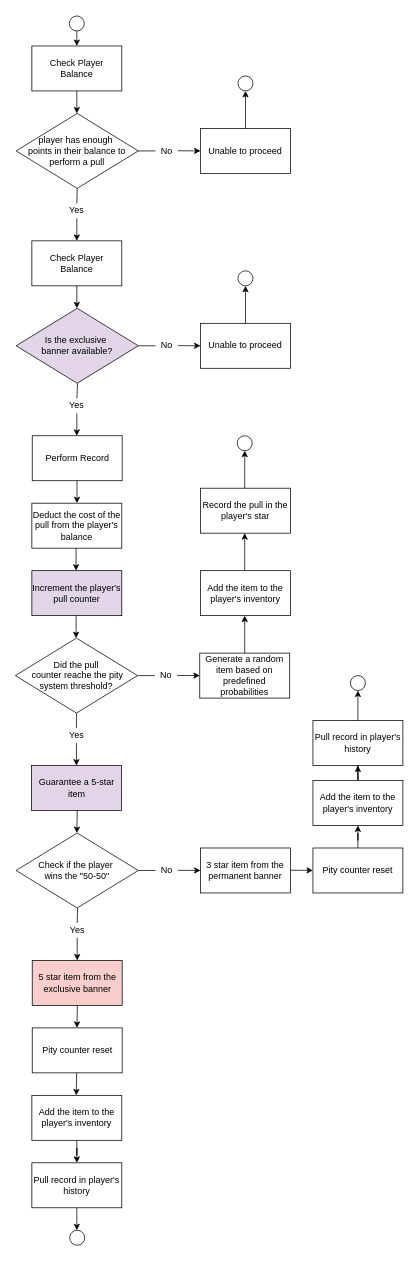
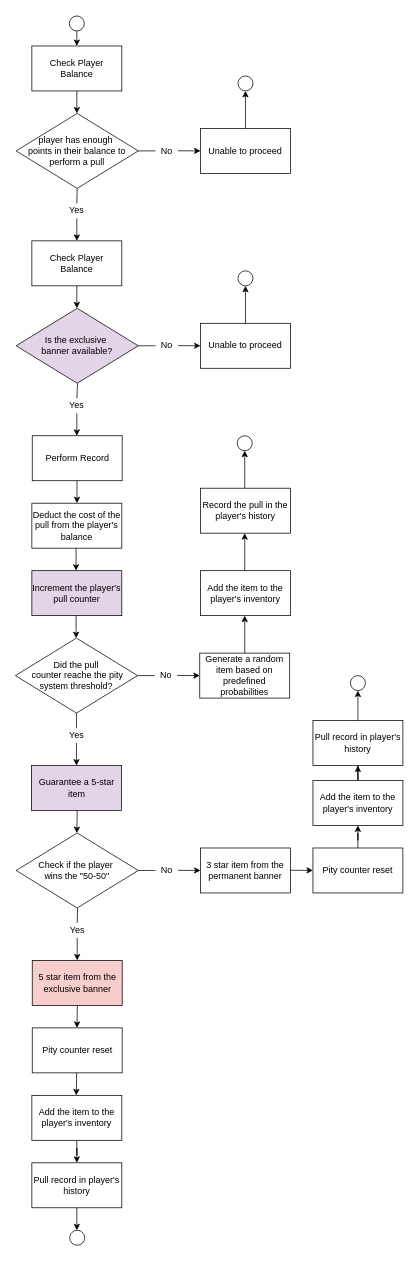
  <mxCell id="0" />
  <mxCell id="1" parent="0" />
  <mxCell id="2" value="" style="ellipse;whiteSpace=wrap;html=1;aspect=fixed;" parent="1" vertex="1"><mxGeometry x="92" y="20" width="20" height="20" as="geometry" /></mxCell>
  <mxCell id="3" value="" style="endArrow=classic;html=1;rounded=0;exitX=0.5;exitY=1;exitDx=0;exitDy=0;" parent="1" source="2" edge="1"><mxGeometry width="50" height="50" relative="1" as="geometry"><mxPoint x="77" y="110" as="sourcePoint" /><mxPoint x="102" y="60" as="targetPoint" /></mxGeometry></mxCell>
  <mxCell id="4" value="Check Player Balance" style="rounded=0;whiteSpace=wrap;html=1;" parent="1" vertex="1"><mxGeometry x="42" y="60" width="120" height="60" as="geometry" /></mxCell>
  <mxCell id="5" value="" style="endArrow=classic;html=1;rounded=0;exitX=0.5;exitY=1;exitDx=0;exitDy=0;" parent="1" source="4" edge="1"><mxGeometry width="50" height="50" relative="1" as="geometry"><mxPoint x="127" y="190" as="sourcePoint" /><mxPoint x="102" y="150" as="targetPoint" /></mxGeometry></mxCell>
  <mxCell id="6" value="&lt;div&gt;player has enough&amp;nbsp;&lt;/div&gt;&lt;div&gt;points in their balance to perform a pull&lt;/div&gt;" style="rhombus;whiteSpace=wrap;html=1;" parent="1" vertex="1"><mxGeometry x="21" y="150" width="163" height="100" as="geometry" /></mxCell>
  <mxCell id="7" value="" style="endArrow=classic;html=1;rounded=0;exitX=0.5;exitY=1;exitDx=0;exitDy=0;" parent="1" source="9" edge="1"><mxGeometry width="50" height="50" relative="1" as="geometry"><mxPoint x="-23" y="310" as="sourcePoint" /><mxPoint x="102" y="320" as="targetPoint" /></mxGeometry></mxCell>
  <mxCell id="8" value="" style="endArrow=none;html=1;rounded=0;entryX=0.5;entryY=1;entryDx=0;entryDy=0;" parent="1" target="6" edge="1"><mxGeometry width="50" height="50" relative="1" as="geometry"><mxPoint x="102" y="270" as="sourcePoint" /><mxPoint x="127" y="150" as="targetPoint" /></mxGeometry></mxCell>
  <mxCell id="9" value="Yes" style="text;html=1;strokeColor=none;fillColor=none;align=center;verticalAlign=middle;whiteSpace=wrap;rounded=0;" parent="1" vertex="1"><mxGeometry x="72" y="270" width="60" height="20" as="geometry" /></mxCell>
  <mxCell id="10" value="" style="endArrow=none;html=1;rounded=0;exitX=1;exitY=0.5;exitDx=0;exitDy=0;" parent="1" source="6" edge="1"><mxGeometry width="50" height="50" relative="1" as="geometry"><mxPoint x="127" y="240" as="sourcePoint" /><mxPoint x="207" y="200" as="targetPoint" /></mxGeometry></mxCell>
  <mxCell id="11" value="No" style="text;html=1;strokeColor=none;fillColor=none;align=center;verticalAlign=middle;whiteSpace=wrap;rounded=0;" parent="1" vertex="1"><mxGeometry x="207" y="185" width="30" height="30" as="geometry" /></mxCell>
  <mxCell id="12" value="" style="endArrow=classic;html=1;rounded=0;exitX=0.956;exitY=0.599;exitDx=0;exitDy=0;exitPerimeter=0;" parent="1" edge="1"><mxGeometry width="50" height="50" relative="1" as="geometry"><mxPoint x="237" y="199.79" as="sourcePoint" /><mxPoint x="267" y="200" as="targetPoint" /></mxGeometry></mxCell>
  <mxCell id="13" value="Unable to proceed" style="rounded=0;whiteSpace=wrap;html=1;" parent="1" vertex="1"><mxGeometry x="267" y="170" width="120" height="60" as="geometry" /></mxCell>
  <mxCell id="14" value="" style="endArrow=classic;html=1;rounded=0;exitX=0.5;exitY=0;exitDx=0;exitDy=0;" parent="1" source="13" edge="1"><mxGeometry width="50" height="50" relative="1" as="geometry"><mxPoint x="177" y="220" as="sourcePoint" /><mxPoint x="327" y="120" as="targetPoint" /></mxGeometry></mxCell>
  <mxCell id="15" value="" style="ellipse;whiteSpace=wrap;html=1;aspect=fixed;" parent="1" vertex="1"><mxGeometry x="317" y="100" width="20" height="20" as="geometry" /></mxCell>
  <mxCell id="16" value="Check Player Balance" style="rounded=0;whiteSpace=wrap;html=1;" parent="1" vertex="1"><mxGeometry x="42" y="320" width="120" height="60" as="geometry" /></mxCell>
  <mxCell id="17" value="" style="endArrow=classic;html=1;rounded=0;exitX=0.5;exitY=1;exitDx=0;exitDy=0;" parent="1" edge="1"><mxGeometry width="50" height="50" relative="1" as="geometry"><mxPoint x="102" y="380" as="sourcePoint" /><mxPoint x="102" y="410" as="targetPoint" /></mxGeometry></mxCell>
  <mxCell id="18" value="&lt;div&gt;Is the exclusive&amp;nbsp;&lt;/div&gt;&lt;div&gt;banner available?&lt;/div&gt;" style="rhombus;whiteSpace=wrap;html=1;fillColor=#e1d5e7;" parent="1" vertex="1"><mxGeometry x="21" y="410" width="163" height="100" as="geometry" /></mxCell>
  <mxCell id="19" value="" style="endArrow=classic;html=1;rounded=0;exitX=0.5;exitY=1;exitDx=0;exitDy=0;" parent="1" source="21" edge="1"><mxGeometry width="50" height="50" relative="1" as="geometry"><mxPoint x="-23" y="570" as="sourcePoint" /><mxPoint x="102" y="580" as="targetPoint" /></mxGeometry></mxCell>
  <mxCell id="20" value="" style="endArrow=none;html=1;rounded=0;entryX=0.5;entryY=1;entryDx=0;entryDy=0;" parent="1" edge="1"><mxGeometry width="50" height="50" relative="1" as="geometry"><mxPoint x="102" y="530" as="sourcePoint" /><mxPoint x="103" y="510" as="targetPoint" /></mxGeometry></mxCell>
  <mxCell id="21" value="Yes" style="text;html=1;strokeColor=none;fillColor=none;align=center;verticalAlign=middle;whiteSpace=wrap;rounded=0;" parent="1" vertex="1"><mxGeometry x="72" y="530" width="60" height="20" as="geometry" /></mxCell>
  <mxCell id="22" value="" style="endArrow=none;html=1;rounded=0;exitX=1;exitY=0.5;exitDx=0;exitDy=0;" parent="1" edge="1"><mxGeometry width="50" height="50" relative="1" as="geometry"><mxPoint x="184" y="460" as="sourcePoint" /><mxPoint x="207" y="460" as="targetPoint" /></mxGeometry></mxCell>
  <mxCell id="23" value="No" style="text;html=1;strokeColor=none;fillColor=none;align=center;verticalAlign=middle;whiteSpace=wrap;rounded=0;" parent="1" vertex="1"><mxGeometry x="207" y="445" width="30" height="30" as="geometry" /></mxCell>
  <mxCell id="24" value="" style="endArrow=classic;html=1;rounded=0;exitX=0.956;exitY=0.599;exitDx=0;exitDy=0;exitPerimeter=0;" parent="1" edge="1"><mxGeometry width="50" height="50" relative="1" as="geometry"><mxPoint x="237" y="459.79" as="sourcePoint" /><mxPoint x="267" y="460" as="targetPoint" /></mxGeometry></mxCell>
  <mxCell id="25" value="Unable to proceed" style="rounded=0;whiteSpace=wrap;html=1;" parent="1" vertex="1"><mxGeometry x="267" y="430" width="120" height="60" as="geometry" /></mxCell>
  <mxCell id="26" value="" style="endArrow=classic;html=1;rounded=0;exitX=0.5;exitY=0;exitDx=0;exitDy=0;" parent="1" source="25" edge="1"><mxGeometry width="50" height="50" relative="1" as="geometry"><mxPoint x="177" y="480" as="sourcePoint" /><mxPoint x="327" y="380" as="targetPoint" /></mxGeometry></mxCell>
  <mxCell id="27" value="" style="ellipse;whiteSpace=wrap;html=1;aspect=fixed;" parent="1" vertex="1"><mxGeometry x="317" y="360" width="20" height="20" as="geometry" /></mxCell>
  <mxCell id="28" value="Perform Record" style="rounded=0;whiteSpace=wrap;html=1;" parent="1" vertex="1"><mxGeometry x="42.5" y="580" width="120" height="60" as="geometry" /></mxCell>
  <mxCell id="29" value="" style="endArrow=classic;html=1;rounded=0;exitX=0.5;exitY=1;exitDx=0;exitDy=0;" parent="1" edge="1"><mxGeometry width="50" height="50" relative="1" as="geometry"><mxPoint x="102.19" y="640" as="sourcePoint" /><mxPoint x="102.19" y="670" as="targetPoint" /></mxGeometry></mxCell>
  <mxCell id="30" value="Deduct the cost of the pull from the player's balance" style="rounded=0;whiteSpace=wrap;html=1;" parent="1" vertex="1"><mxGeometry x="42" y="670" width="120" height="60" as="geometry" /></mxCell>
  <mxCell id="31" value="" style="endArrow=classic;html=1;rounded=0;exitX=0.5;exitY=1;exitDx=0;exitDy=0;" parent="1" edge="1"><mxGeometry width="50" height="50" relative="1" as="geometry"><mxPoint x="101" y="730" as="sourcePoint" /><mxPoint x="101" y="760" as="targetPoint" /></mxGeometry></mxCell>
  <mxCell id="32" value="Increment the player's pull counter" style="rounded=0;whiteSpace=wrap;html=1;fillColor=#e1d5e7;" parent="1" vertex="1"><mxGeometry x="42" y="760" width="120" height="60" as="geometry" /></mxCell>
  <mxCell id="33" value="" style="endArrow=classic;html=1;rounded=0;exitX=0.5;exitY=1;exitDx=0;exitDy=0;" parent="1" edge="1"><mxGeometry width="50" height="50" relative="1" as="geometry"><mxPoint x="101" y="820" as="sourcePoint" /><mxPoint x="101" y="850" as="targetPoint" /></mxGeometry></mxCell>
  <mxCell id="34" value="&lt;div&gt;Did the pull&lt;/div&gt;&lt;div&gt;&amp;nbsp;counter reache the pity system threshold?&lt;/div&gt;" style="rhombus;whiteSpace=wrap;html=1;" parent="1" vertex="1"><mxGeometry x="20" y="850" width="163" height="100" as="geometry" /></mxCell>
  <mxCell id="35" value="" style="endArrow=classic;html=1;rounded=0;exitX=0.5;exitY=1;exitDx=0;exitDy=0;" parent="1" source="37" edge="1"><mxGeometry width="50" height="50" relative="1" as="geometry"><mxPoint x="-23.5" y="1010" as="sourcePoint" /><mxPoint x="101.5" y="1020" as="targetPoint" /></mxGeometry></mxCell>
  <mxCell id="36" value="" style="endArrow=none;html=1;rounded=0;entryX=0.5;entryY=1;entryDx=0;entryDy=0;" parent="1" target="34" edge="1"><mxGeometry width="50" height="50" relative="1" as="geometry"><mxPoint x="101.5" y="970" as="sourcePoint" /><mxPoint x="102.5" y="950" as="targetPoint" /></mxGeometry></mxCell>
  <mxCell id="37" value="Yes" style="text;html=1;strokeColor=none;fillColor=none;align=center;verticalAlign=middle;whiteSpace=wrap;rounded=0;" parent="1" vertex="1"><mxGeometry x="71.5" y="970" width="60" height="20" as="geometry" /></mxCell>
  <mxCell id="38" value="" style="endArrow=none;html=1;rounded=0;exitX=1;exitY=0.5;exitDx=0;exitDy=0;" parent="1" edge="1"><mxGeometry width="50" height="50" relative="1" as="geometry"><mxPoint x="183" y="900" as="sourcePoint" /><mxPoint x="206" y="900" as="targetPoint" /></mxGeometry></mxCell>
  <mxCell id="39" value="No" style="text;html=1;strokeColor=none;fillColor=none;align=center;verticalAlign=middle;whiteSpace=wrap;rounded=0;" parent="1" vertex="1"><mxGeometry x="206" y="885" width="30" height="30" as="geometry" /></mxCell>
  <mxCell id="40" value="" style="endArrow=classic;html=1;rounded=0;exitX=0.956;exitY=0.599;exitDx=0;exitDy=0;exitPerimeter=0;" parent="1" edge="1"><mxGeometry width="50" height="50" relative="1" as="geometry"><mxPoint x="236" y="899.79" as="sourcePoint" /><mxPoint x="266" y="900" as="targetPoint" /></mxGeometry></mxCell>
  <mxCell id="41" value="Generate a random item based on predefined probabilities" style="rounded=0;whiteSpace=wrap;html=1;" parent="1" vertex="1"><mxGeometry x="266" y="870" width="120" height="60" as="geometry" /></mxCell>
  <mxCell id="42" value="" style="endArrow=classic;html=1;rounded=0;exitX=0.5;exitY=0;exitDx=0;exitDy=0;" parent="1" source="41" edge="1"><mxGeometry width="50" height="50" relative="1" as="geometry"><mxPoint x="176" y="920" as="sourcePoint" /><mxPoint x="326" y="820" as="targetPoint" /></mxGeometry></mxCell>
  <mxCell id="43" value="Add the item to the player's inventory" style="rounded=0;whiteSpace=wrap;html=1;" parent="1" vertex="1"><mxGeometry x="267" y="760" width="120" height="60" as="geometry" /></mxCell>
  <mxCell id="44" value="" style="endArrow=classic;html=1;rounded=0;exitX=0.5;exitY=0;exitDx=0;exitDy=0;" parent="1" edge="1"><mxGeometry width="50" height="50" relative="1" as="geometry"><mxPoint x="326" y="760" as="sourcePoint" /><mxPoint x="326" y="710" as="targetPoint" /></mxGeometry></mxCell>
- <mxCell id="45" value="Record the pull in the player's star" style="rounded=0;whiteSpace=wrap;html=1;" parent="1" vertex="1"><mxGeometry x="267" y="650" width="120" height="60" as="geometry" /></mxCell>
+ <mxCell id="45" value="Record the pull in the player's history" style="rounded=0;whiteSpace=wrap;html=1;" parent="1" vertex="1"><mxGeometry x="267" y="650" width="120" height="60" as="geometry" /></mxCell>
  <mxCell id="46" value="" style="endArrow=classic;html=1;rounded=0;exitX=0.5;exitY=0;exitDx=0;exitDy=0;" parent="1" edge="1"><mxGeometry width="50" height="50" relative="1" as="geometry"><mxPoint x="326" y="650" as="sourcePoint" /><mxPoint x="326" y="600" as="targetPoint" /></mxGeometry></mxCell>
  <mxCell id="47" value="" style="ellipse;whiteSpace=wrap;html=1;aspect=fixed;" parent="1" vertex="1"><mxGeometry x="316" y="580" width="20" height="20" as="geometry" /></mxCell>
  <mxCell id="48" value="Guarantee a 5-star item" style="rounded=0;whiteSpace=wrap;html=1;fillColor=#e1d5e7;" parent="1" vertex="1"><mxGeometry x="41.5" y="1020" width="120" height="60" as="geometry" /></mxCell>
  <mxCell id="49" value="&lt;div&gt;Check if the player&amp;nbsp;&lt;/div&gt;&lt;div&gt;wins the &quot;50-50&quot;&lt;/div&gt;" style="rhombus;whiteSpace=wrap;html=1;" parent="1" vertex="1"><mxGeometry x="21" y="1110" width="163" height="100" as="geometry" /></mxCell>
  <mxCell id="50" value="" style="endArrow=classic;html=1;rounded=0;exitX=0.5;exitY=1;exitDx=0;exitDy=0;" parent="1" edge="1"><mxGeometry width="50" height="50" relative="1" as="geometry"><mxPoint x="102.5" y="1080" as="sourcePoint" /><mxPoint x="102" y="1110" as="targetPoint" /></mxGeometry></mxCell>
  <mxCell id="51" value="" style="endArrow=classic;html=1;rounded=0;exitX=0.5;exitY=1;exitDx=0;exitDy=0;" parent="1" source="53" edge="1"><mxGeometry width="50" height="50" relative="1" as="geometry"><mxPoint x="-22.5" y="1270" as="sourcePoint" /><mxPoint x="102.5" y="1280" as="targetPoint" /></mxGeometry></mxCell>
  <mxCell id="52" value="" style="endArrow=none;html=1;rounded=0;entryX=0.5;entryY=1;entryDx=0;entryDy=0;" parent="1" edge="1"><mxGeometry width="50" height="50" relative="1" as="geometry"><mxPoint x="102.5" y="1230" as="sourcePoint" /><mxPoint x="103" y="1210" as="targetPoint" /></mxGeometry></mxCell>
  <mxCell id="53" value="Yes" style="text;html=1;strokeColor=none;fillColor=none;align=center;verticalAlign=middle;whiteSpace=wrap;rounded=0;" parent="1" vertex="1"><mxGeometry x="72.5" y="1230" width="60" height="20" as="geometry" /></mxCell>
  <mxCell id="54" value="" style="endArrow=none;html=1;rounded=0;exitX=1;exitY=0.5;exitDx=0;exitDy=0;" parent="1" edge="1"><mxGeometry width="50" height="50" relative="1" as="geometry"><mxPoint x="184" y="1160" as="sourcePoint" /><mxPoint x="207" y="1160" as="targetPoint" /></mxGeometry></mxCell>
  <mxCell id="55" value="No" style="text;html=1;strokeColor=none;fillColor=none;align=center;verticalAlign=middle;whiteSpace=wrap;rounded=0;" parent="1" vertex="1"><mxGeometry x="207" y="1142.5" width="30" height="35" as="geometry" /></mxCell>
  <mxCell id="56" value="" style="endArrow=classic;html=1;rounded=0;exitX=0.956;exitY=0.599;exitDx=0;exitDy=0;exitPerimeter=0;" parent="1" edge="1"><mxGeometry width="50" height="50" relative="1" as="geometry"><mxPoint x="237" y="1159.79" as="sourcePoint" /><mxPoint x="267" y="1160" as="targetPoint" /></mxGeometry></mxCell>
  <mxCell id="57" value="5 star item from the exclusive banner" style="rounded=0;whiteSpace=wrap;html=1;fillColor=#f8cecc;" parent="1" vertex="1"><mxGeometry x="42.5" y="1280" width="120" height="60" as="geometry" /></mxCell>
  <mxCell id="58" value="3 star item from the permanent banner" style="rounded=0;whiteSpace=wrap;html=1;" parent="1" vertex="1"><mxGeometry x="267" y="1130" width="120" height="60" as="geometry" /></mxCell>
  <mxCell id="59" value="" style="endArrow=classic;html=1;rounded=0;exitX=0.5;exitY=1;exitDx=0;exitDy=0;" parent="1" edge="1"><mxGeometry width="50" height="50" relative="1" as="geometry"><mxPoint x="102.67" y="1340" as="sourcePoint" /><mxPoint x="102.17" y="1370" as="targetPoint" /></mxGeometry></mxCell>
  <mxCell id="60" value="Pity counter reset" style="rounded=0;whiteSpace=wrap;html=1;" parent="1" vertex="1"><mxGeometry x="42.5" y="1370" width="120" height="60" as="geometry" /></mxCell>
  <mxCell id="61" value="" style="endArrow=classic;html=1;rounded=0;exitX=0.956;exitY=0.599;exitDx=0;exitDy=0;exitPerimeter=0;" parent="1" edge="1"><mxGeometry width="50" height="50" relative="1" as="geometry"><mxPoint x="387" y="1159.67" as="sourcePoint" /><mxPoint x="417" y="1159.88" as="targetPoint" /></mxGeometry></mxCell>
  <mxCell id="62" value="" style="edgeStyle=orthogonalEdgeStyle;rounded=0;orthogonalLoop=1;jettySize=auto;html=1;" parent="1" source="63" target="68" edge="1"><mxGeometry relative="1" as="geometry" /></mxCell>
  <mxCell id="63" value="Pity counter reset" style="rounded=0;whiteSpace=wrap;html=1;" parent="1" vertex="1"><mxGeometry x="417" y="1130" width="120" height="60" as="geometry" /></mxCell>
  <mxCell id="64" value="" style="endArrow=classic;html=1;rounded=0;exitX=0.5;exitY=1;exitDx=0;exitDy=0;" parent="1" edge="1"><mxGeometry width="50" height="50" relative="1" as="geometry"><mxPoint x="101.75" y="1430" as="sourcePoint" /><mxPoint x="101.25" y="1460" as="targetPoint" /></mxGeometry></mxCell>
  <mxCell id="65" value="" style="edgeStyle=orthogonalEdgeStyle;rounded=0;orthogonalLoop=1;jettySize=auto;html=1;" parent="1" source="66" target="70" edge="1"><mxGeometry relative="1" as="geometry" /></mxCell>
  <mxCell id="66" value="Add the item to the player's inventory" style="rounded=0;whiteSpace=wrap;html=1;" parent="1" vertex="1"><mxGeometry x="42" y="1460" width="120" height="60" as="geometry" /></mxCell>
  <mxCell id="67" value="" style="edgeStyle=orthogonalEdgeStyle;rounded=0;orthogonalLoop=1;jettySize=auto;html=1;" parent="1" source="68" target="72" edge="1"><mxGeometry relative="1" as="geometry" /></mxCell>
  <mxCell id="68" value="Add the item to the player's inventory" style="rounded=0;whiteSpace=wrap;html=1;" parent="1" vertex="1"><mxGeometry x="417" y="1040" width="120" height="60" as="geometry" /></mxCell>
  <mxCell id="69" value="" style="edgeStyle=orthogonalEdgeStyle;rounded=0;orthogonalLoop=1;jettySize=auto;html=1;" parent="1" source="70" edge="1"><mxGeometry relative="1" as="geometry"><mxPoint x="102" y="1640" as="targetPoint" /></mxGeometry></mxCell>
  <mxCell id="70" value="Pull record in player's history" style="rounded=0;whiteSpace=wrap;html=1;" parent="1" vertex="1"><mxGeometry x="42" y="1550" width="120" height="60" as="geometry" /></mxCell>
  <mxCell id="71" value="" style="edgeStyle=orthogonalEdgeStyle;rounded=0;orthogonalLoop=1;jettySize=auto;html=1;" parent="1" source="72" target="73" edge="1"><mxGeometry relative="1" as="geometry" /></mxCell>
  <mxCell id="72" value="Pull record in player's history" style="rounded=0;whiteSpace=wrap;html=1;" parent="1" vertex="1"><mxGeometry x="417" y="960" width="120" height="60" as="geometry" /></mxCell>
  <mxCell id="73" value="" style="ellipse;whiteSpace=wrap;html=1;rounded=0;" parent="1" vertex="1"><mxGeometry x="467" y="900" width="20" height="20" as="geometry" /></mxCell>
  <mxCell id="74" value="" style="ellipse;whiteSpace=wrap;html=1;rounded=0;" parent="1" vertex="1"><mxGeometry x="92.5" y="1640" width="20" height="20" as="geometry" /></mxCell>
